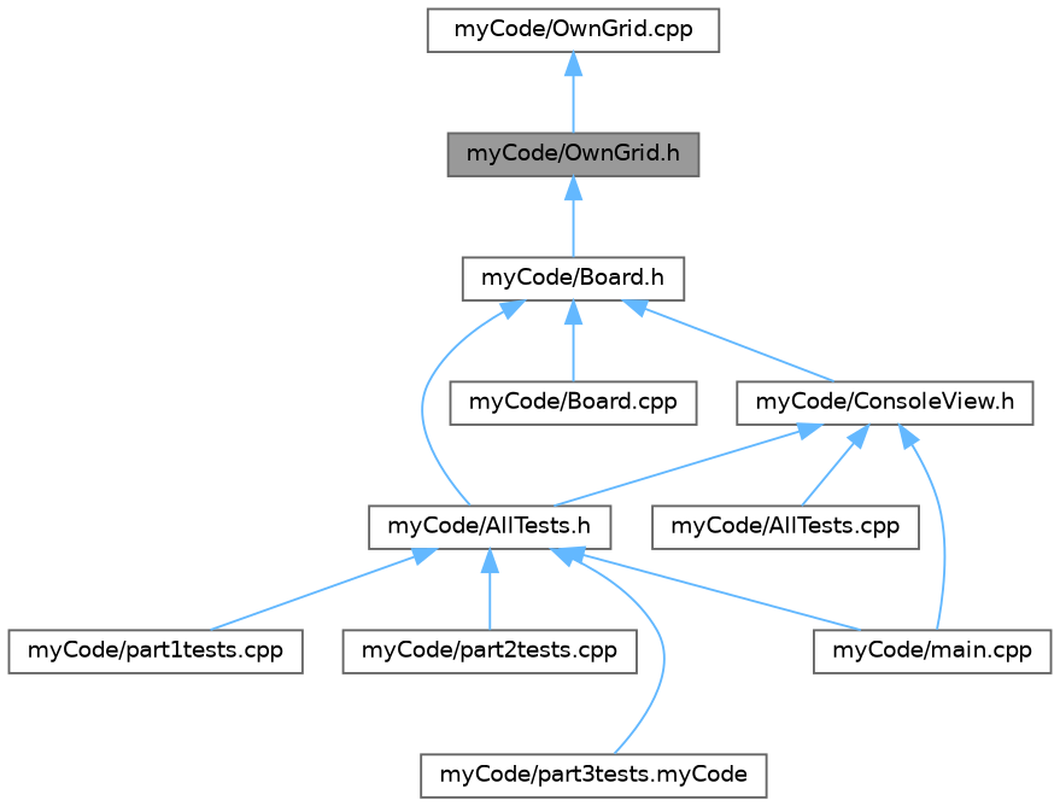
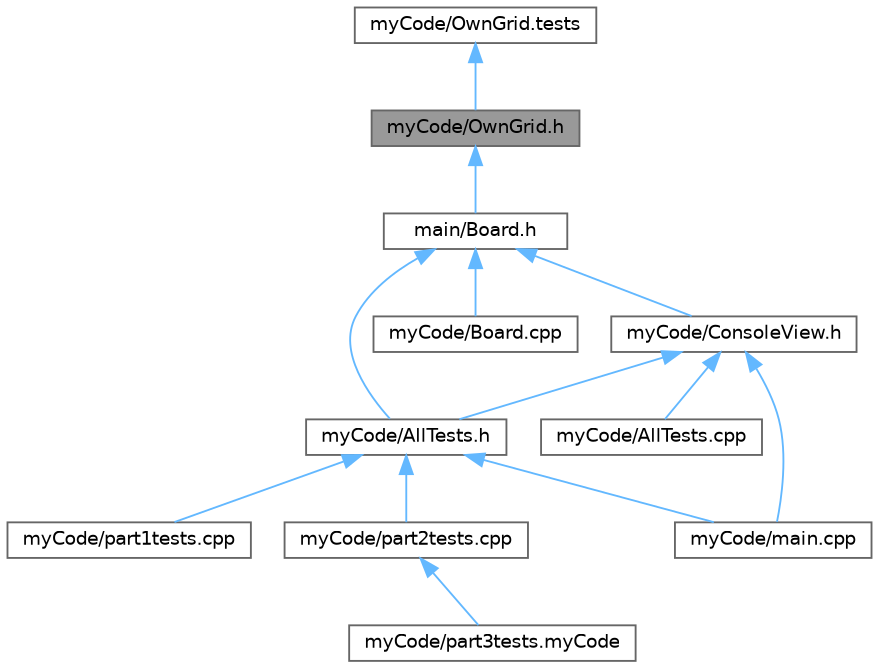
  digraph {
    node [color=grey40 fillcolor=white fontname=Helvetica fontsize=10 shape=box style=filled]
    edge [color=steelblue1 dir=back fontname=Helvetica fontsize=10 labelfontname=Helvetica labelfontsize=10 style=solid]
    n1 [color=gray40 fillcolor=grey60 fontcolor=black height=0.2 label="myCode/OwnGrid.h" width=0.4]
-   n2 [height=0.2 label="myCode/Board.h" width=0.4]
+   n2 [height=0.2 label="main/Board.h" width=0.4]
    n3 [height=0.2 label="myCode/AllTests.h" width=0.4]
    n4 [height=0.2 label="myCode/Board.cpp" width=0.4]
    n5 [height=0.2 label="myCode/ConsoleView.h" width=0.4]
-   n6 [height=0.2 label="myCode/OwnGrid.cpp" width=0.4]
+   n6 [height=0.2 label="myCode/OwnGrid.tests" width=0.4]
    n7 [height=0.2 label="myCode/main.cpp" width=0.4]
    n8 [height=0.2 label="myCode/part1tests.cpp" width=0.4]
    n9 [height=0.2 label="myCode/part2tests.cpp" width=0.4]
    n10 [height=0.2 label="myCode/part3tests.myCode" width=0.4]
    n11 [height=0.2 label="myCode/AllTests.cpp" width=0.4]
    n1 -> n2
    n2 -> n3
    n2 -> n4
    n2 -> n5
    n3 -> n7
    n3 -> n8
    n3 -> n9
-   n3 -> n10
+   n9 -> n10
    n5 -> n3
    n5 -> n7
    n5 -> n11
    n6 -> n1
  }
